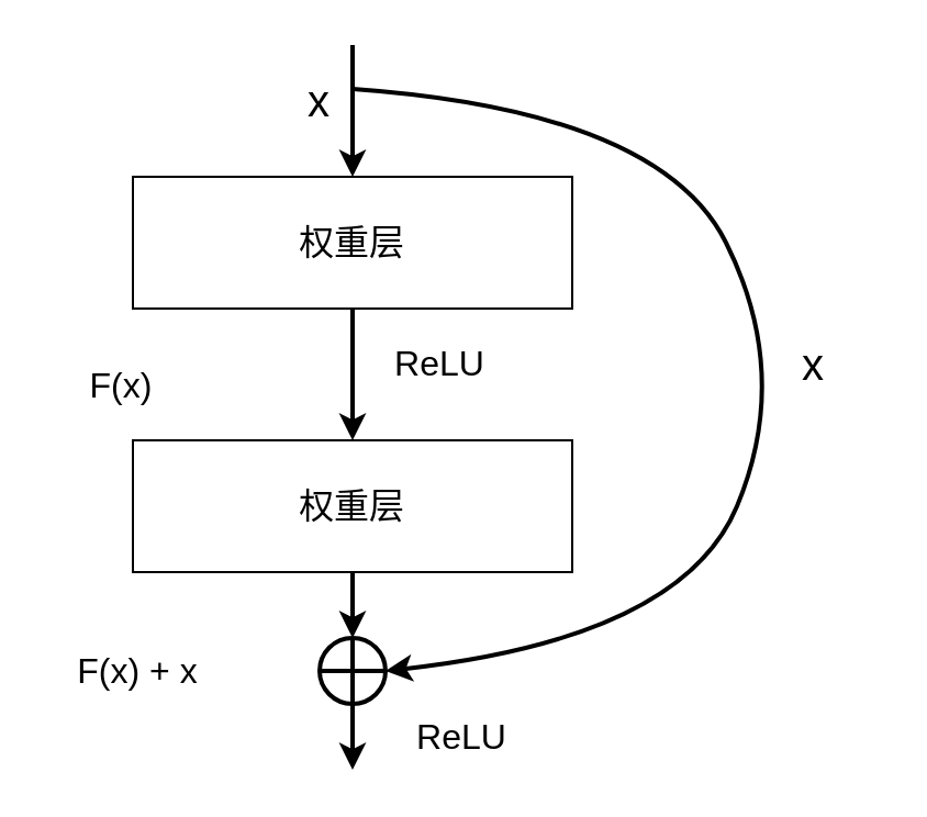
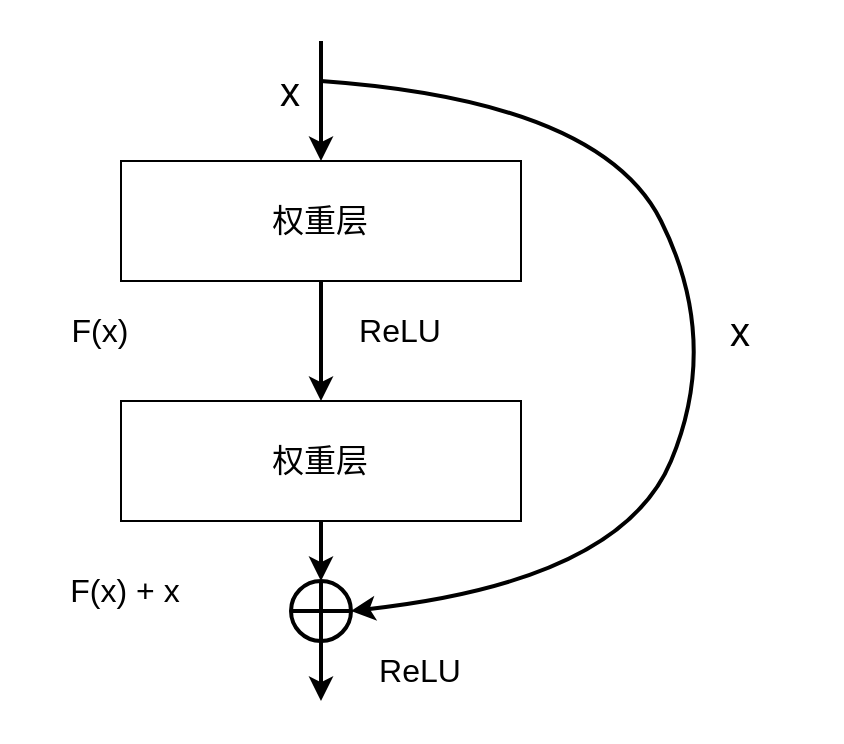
  <mxCell id="0" />
  <mxCell id="1" parent="0" />
  <mxCell id="2" style="edgeStyle=orthogonalEdgeStyle;rounded=0;orthogonalLoop=1;jettySize=auto;html=1;exitX=0.5;exitY=1;exitDx=0;exitDy=0;entryX=0.5;entryY=0;entryDx=0;entryDy=0;strokeWidth=2;" parent="1" source="3" target="5" edge="1"><mxGeometry relative="1" as="geometry" /></mxCell>
  <mxCell id="3" value="&lt;font style=&quot;font-size: 16px;&quot;&gt;权重层&lt;/font&gt;" style="rounded=0;whiteSpace=wrap;html=1;" parent="1" vertex="1"><mxGeometry x="60" y="80" width="200" height="60" as="geometry" /></mxCell>
  <mxCell id="4" style="edgeStyle=orthogonalEdgeStyle;rounded=0;orthogonalLoop=1;jettySize=auto;html=1;exitX=0.5;exitY=1;exitDx=0;exitDy=0;strokeWidth=2;" parent="1" source="5" edge="1"><mxGeometry relative="1" as="geometry"><mxPoint x="160" y="290" as="targetPoint" /></mxGeometry></mxCell>
  <mxCell id="5" value="&lt;font style=&quot;font-size: 16px;&quot;&gt;权重层&lt;/font&gt;" style="rounded=0;whiteSpace=wrap;html=1;" parent="1" vertex="1"><mxGeometry x="60" y="200" width="200" height="60" as="geometry" /></mxCell>
  <mxCell id="6" value="&lt;font style=&quot;font-size: 16px;&quot;&gt;ReLU&lt;/font&gt;" style="text;html=1;strokeColor=none;fillColor=none;align=center;verticalAlign=middle;whiteSpace=wrap;rounded=0;" parent="1" vertex="1"><mxGeometry x="170" y="150" width="60" height="30" as="geometry" /></mxCell>
  <mxCell id="7" value="" style="endArrow=classic;html=1;rounded=0;strokeWidth=2;entryX=0.5;entryY=0;entryDx=0;entryDy=0;" parent="1" target="3" edge="1"><mxGeometry width="50" height="50" relative="1" as="geometry"><mxPoint x="160" y="20" as="sourcePoint" /><mxPoint x="-10" y="100" as="targetPoint" /></mxGeometry></mxCell>
  <mxCell id="8" value="&lt;font style=&quot;font-size: 20px;&quot;&gt;x&lt;/font&gt;" style="text;html=1;strokeColor=none;fillColor=none;align=center;verticalAlign=middle;whiteSpace=wrap;rounded=0;" parent="1" vertex="1"><mxGeometry x="115" y="30" width="60" height="30" as="geometry" /></mxCell>
  <mxCell id="9" value="" style="shape=orEllipse;perimeter=ellipsePerimeter;whiteSpace=wrap;html=1;backgroundOutline=1;strokeWidth=2;" parent="1" vertex="1"><mxGeometry x="145" y="290" width="30" height="30" as="geometry" /></mxCell>
  <mxCell id="10" value="" style="endArrow=classic;html=1;rounded=0;exitX=0.5;exitY=1;exitDx=0;exitDy=0;strokeWidth=2;" parent="1" source="9" edge="1"><mxGeometry width="50" height="50" relative="1" as="geometry"><mxPoint x="-100" y="420" as="sourcePoint" /><mxPoint x="160" y="350" as="targetPoint" /></mxGeometry></mxCell>
  <mxCell id="11" value="" style="curved=1;endArrow=classic;html=1;rounded=0;entryX=1;entryY=0.5;entryDx=0;entryDy=0;strokeWidth=2;" parent="1" target="9" edge="1"><mxGeometry width="50" height="50" relative="1" as="geometry"><mxPoint x="160" y="40" as="sourcePoint" /><mxPoint x="620" y="50" as="targetPoint" /><Array as="points"><mxPoint x="300" y="50" /><mxPoint x="360" y="170" /><mxPoint x="310" y="290" /></Array></mxGeometry></mxCell>
  <mxCell id="12" value="&lt;font style=&quot;font-size: 20px;&quot;&gt;x&lt;/font&gt;" style="text;html=1;strokeColor=none;fillColor=none;align=center;verticalAlign=middle;whiteSpace=wrap;rounded=0;" parent="1" vertex="1"><mxGeometry x="340" y="150" width="60" height="30" as="geometry" /></mxCell>
- <mxCell id="13" value="&lt;font style=&quot;font-size: 16px;&quot;&gt;F(x)&lt;/font&gt;" style="text;html=1;strokeColor=none;fillColor=none;align=center;verticalAlign=middle;whiteSpace=wrap;rounded=0;" parent="1" vertex="1"><mxGeometry x="25" y="160" width="60" height="30" as="geometry" /></mxCell>
- <mxCell id="14" value="&lt;font style=&quot;font-size: 16px;&quot;&gt;F(x) + x&lt;/font&gt;" style="text;html=1;strokeColor=none;fillColor=none;align=center;verticalAlign=middle;whiteSpace=wrap;rounded=0;" parent="1" vertex="1"><mxGeometry x="20" y="290" width="85" height="30" as="geometry" /></mxCell>
+ <mxCell id="13" value="&lt;font style=&quot;font-size: 16px;&quot;&gt;F(x)&lt;/font&gt;" style="text;html=1;strokeColor=none;fillColor=none;align=center;verticalAlign=middle;whiteSpace=wrap;rounded=0;" parent="1" vertex="1"><mxGeometry x="20" y="150" width="60" height="30" as="geometry" /></mxCell>
+ <mxCell id="14" value="&lt;font style=&quot;font-size: 16px;&quot;&gt;F(x) + x&lt;/font&gt;" style="text;html=1;strokeColor=none;fillColor=none;align=center;verticalAlign=middle;whiteSpace=wrap;rounded=0;" parent="1" vertex="1"><mxGeometry x="20" y="280" width="85" height="30" as="geometry" /></mxCell>
  <mxCell id="15" value="&lt;font style=&quot;font-size: 16px;&quot;&gt;ReLU&lt;/font&gt;" style="text;html=1;strokeColor=none;fillColor=none;align=center;verticalAlign=middle;whiteSpace=wrap;rounded=0;" parent="1" vertex="1"><mxGeometry x="180" y="320" width="60" height="30" as="geometry" /></mxCell>
